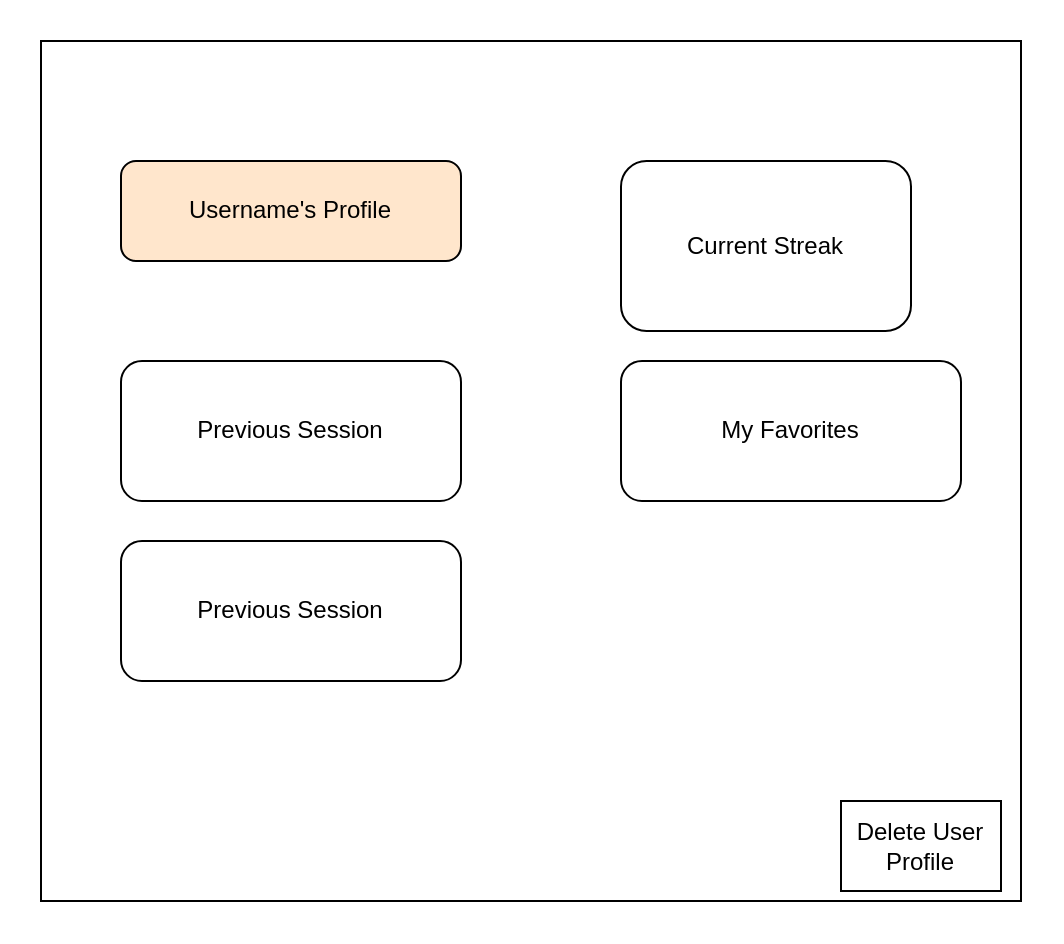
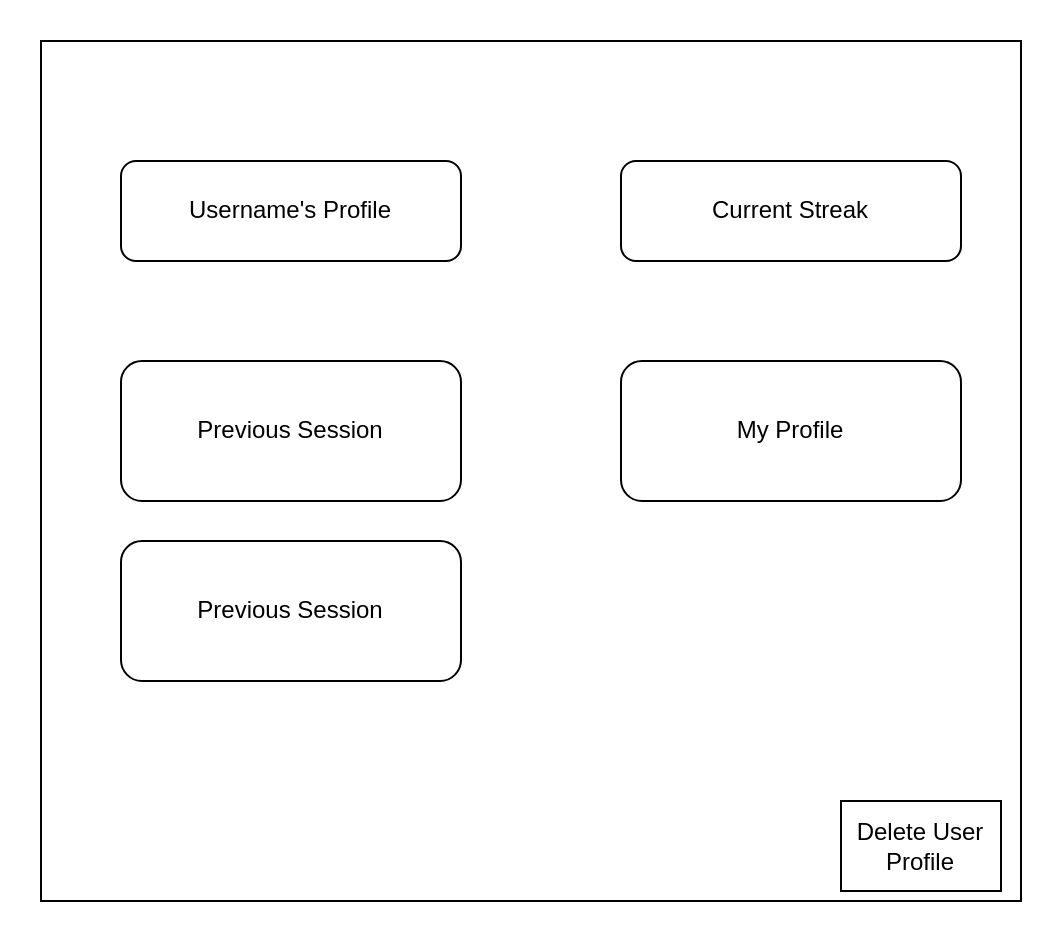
  <mxCell id="0" />
  <mxCell id="1" parent="0" />
  <mxCell id="2" value="" style="rounded=0;whiteSpace=wrap;html=1;" vertex="1" parent="1"><mxGeometry x="20" y="20" width="490" height="430" as="geometry" /></mxCell>
- <mxCell id="3" value="Username's Profile" style="rounded=1;whiteSpace=wrap;html=1;fillColor=#ffe6cc;" vertex="1" parent="1"><mxGeometry x="60" y="80" width="170" height="50" as="geometry" /></mxCell>
+ <mxCell id="3" value="Username's Profile" style="rounded=1;whiteSpace=wrap;html=1;" vertex="1" parent="1"><mxGeometry x="60" y="80" width="170" height="50" as="geometry" /></mxCell>
  <mxCell id="4" value="Previous Session" style="rounded=1;whiteSpace=wrap;html=1;" vertex="1" parent="1"><mxGeometry x="60" y="180" width="170" height="70" as="geometry" /></mxCell>
- <mxCell id="5" value="Current Streak" style="rounded=1;whiteSpace=wrap;html=1;" vertex="1" parent="1"><mxGeometry x="310" y="80" width="145" height="85" as="geometry" /></mxCell>
- <mxCell id="6" value="My Favorites" style="rounded=1;whiteSpace=wrap;html=1;" vertex="1" parent="1"><mxGeometry x="310" y="180" width="170" height="70" as="geometry" /></mxCell>
+ <mxCell id="5" value="Current Streak" style="rounded=1;whiteSpace=wrap;html=1;" vertex="1" parent="1"><mxGeometry x="310" y="80" width="170" height="50" as="geometry" /></mxCell>
+ <mxCell id="6" value="My Profile" style="rounded=1;whiteSpace=wrap;html=1;" vertex="1" parent="1"><mxGeometry x="310" y="180" width="170" height="70" as="geometry" /></mxCell>
  <mxCell id="7" value="Previous Session" style="rounded=1;whiteSpace=wrap;html=1;" vertex="1" parent="1"><mxGeometry x="60" y="270" width="170" height="70" as="geometry" /></mxCell>
  <mxCell id="8" value="Delete User Profile" style="rounded=0;whiteSpace=wrap;html=1;" vertex="1" parent="1"><mxGeometry x="420" y="400" width="80" height="45" as="geometry" /></mxCell>
